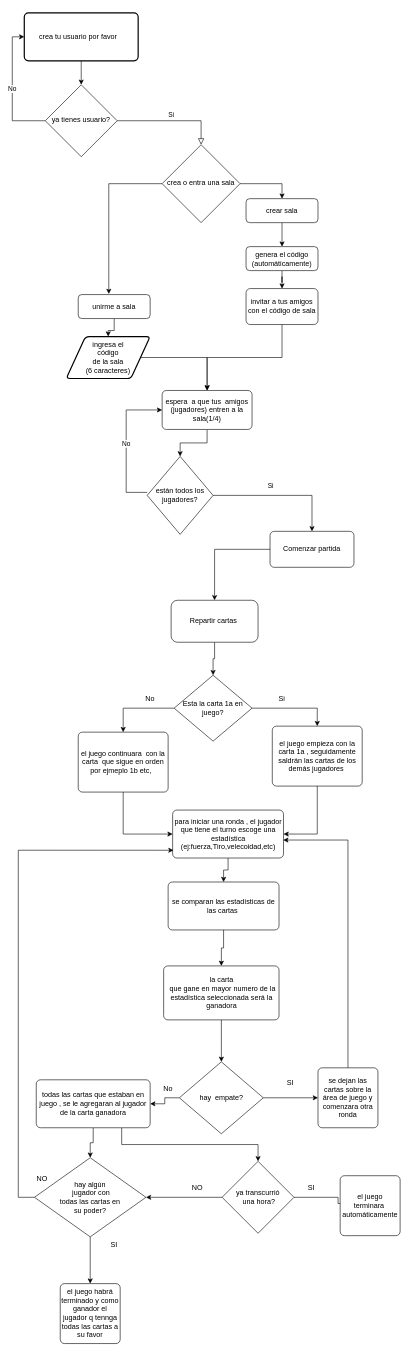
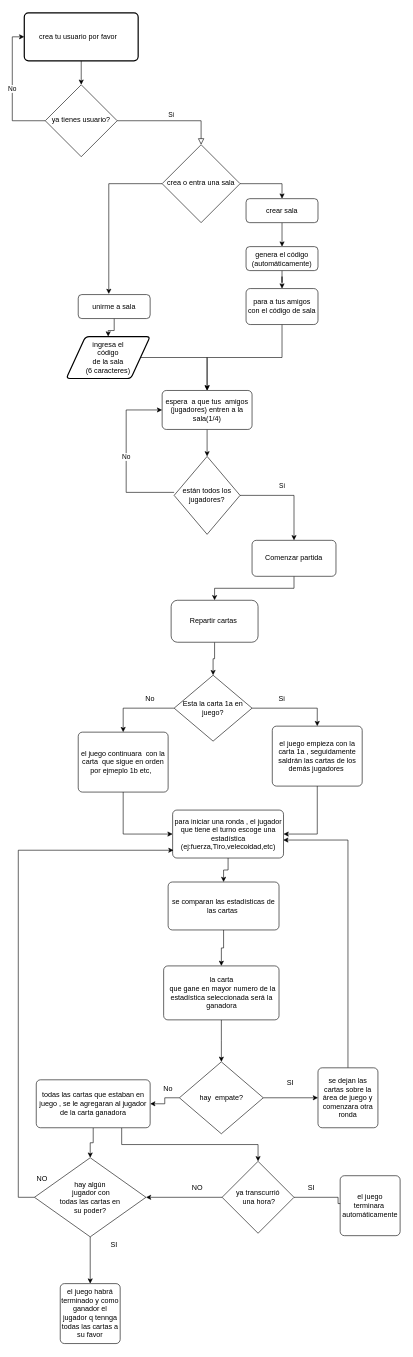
  <mxCell id="0" />
  <mxCell id="1" parent="0" />
  <mxCell id="2" value="Si&lt;br&gt;" style="edgeStyle=orthogonalEdgeStyle;rounded=0;html=1;jettySize=auto;orthogonalLoop=1;fontSize=11;endArrow=block;endFill=0;endSize=8;strokeWidth=1;shadow=0;labelBackgroundColor=none;entryX=0.5;entryY=0;entryDx=0;entryDy=0;" parent="1" source="4" target="9" edge="1"><mxGeometry y="10" relative="1" as="geometry"><mxPoint as="offset" /><mxPoint x="340" y="155" as="targetPoint" /></mxGeometry></mxCell>
  <mxCell id="3" value="No&lt;br&gt;" style="edgeStyle=orthogonalEdgeStyle;rounded=0;orthogonalLoop=1;jettySize=auto;html=1;entryX=0;entryY=0.5;entryDx=0;entryDy=0;" parent="1" source="4" target="6" edge="1"><mxGeometry relative="1" as="geometry"><mxPoint x="-20" y="60" as="targetPoint" /><Array as="points"><mxPoint x="20" y="200" /><mxPoint x="20" y="60" /></Array></mxGeometry></mxCell>
  <mxCell id="4" value="ya tienes usuario?" style="rhombus;whiteSpace=wrap;html=1;shadow=0;fontFamily=Helvetica;fontSize=12;align=center;strokeWidth=1;spacing=6;spacingTop=-4;" parent="1" vertex="1"><mxGeometry x="75" y="140" width="120" height="120" as="geometry" /></mxCell>
  <mxCell id="5" style="edgeStyle=orthogonalEdgeStyle;rounded=0;orthogonalLoop=1;jettySize=auto;html=1;" parent="1" source="6" target="4" edge="1"><mxGeometry relative="1" as="geometry" /></mxCell>
  <mxCell id="6" value="crea tu usuario por favor&amp;nbsp; &amp;nbsp;" style="rounded=1;whiteSpace=wrap;html=1;absoluteArcSize=1;arcSize=14;strokeWidth=2;" parent="1" vertex="1"><mxGeometry x="40" y="20" width="190" height="80" as="geometry" /></mxCell>
  <mxCell id="7" style="edgeStyle=orthogonalEdgeStyle;rounded=0;orthogonalLoop=1;jettySize=auto;html=1;entryX=0.5;entryY=0;entryDx=0;entryDy=0;" parent="1" source="9" target="11" edge="1"><mxGeometry relative="1" as="geometry"><mxPoint x="460" y="305" as="targetPoint" /></mxGeometry></mxCell>
  <mxCell id="8" style="edgeStyle=orthogonalEdgeStyle;rounded=0;orthogonalLoop=1;jettySize=auto;html=1;entryX=0.425;entryY=-0.025;entryDx=0;entryDy=0;entryPerimeter=0;" parent="1" source="9" target="13" edge="1"><mxGeometry relative="1" as="geometry"><mxPoint x="190" y="305" as="targetPoint" /></mxGeometry></mxCell>
  <mxCell id="9" value="crea o entra una sala" style="rhombus;whiteSpace=wrap;html=1;shadow=0;fontFamily=Helvetica;fontSize=12;align=center;strokeWidth=1;spacing=6;spacingTop=-4;" parent="1" vertex="1"><mxGeometry x="270" y="240" width="130" height="130" as="geometry" /></mxCell>
  <mxCell id="10" style="edgeStyle=orthogonalEdgeStyle;rounded=0;orthogonalLoop=1;jettySize=auto;html=1;" parent="1" source="11" target="17" edge="1"><mxGeometry relative="1" as="geometry" /></mxCell>
  <mxCell id="11" value="crear sala" style="rounded=1;whiteSpace=wrap;html=1;fontSize=12;glass=0;strokeWidth=1;shadow=0;" parent="1" vertex="1"><mxGeometry x="410" y="330" width="120" height="40" as="geometry" /></mxCell>
  <mxCell id="12" style="edgeStyle=orthogonalEdgeStyle;rounded=0;orthogonalLoop=1;jettySize=auto;html=1;" parent="1" source="13" target="15" edge="1"><mxGeometry relative="1" as="geometry" /></mxCell>
  <mxCell id="13" value="unirme a sala" style="rounded=1;whiteSpace=wrap;html=1;fontSize=12;glass=0;strokeWidth=1;shadow=0;" parent="1" vertex="1"><mxGeometry x="130" y="490" width="120" height="40" as="geometry" /></mxCell>
  <mxCell id="14" style="edgeStyle=orthogonalEdgeStyle;rounded=0;orthogonalLoop=1;jettySize=auto;html=1;" parent="1" source="15" target="25" edge="1"><mxGeometry relative="1" as="geometry" /></mxCell>
  <mxCell id="15" value="ingresa el &lt;br&gt;código&lt;br&gt;de la sala&lt;br&gt;(6 caracteres)" style="shape=parallelogram;html=1;strokeWidth=2;perimeter=parallelogramPerimeter;whiteSpace=wrap;rounded=1;arcSize=12;size=0.23;" parent="1" vertex="1"><mxGeometry x="110" y="560" width="140" height="70" as="geometry" /></mxCell>
  <mxCell id="16" style="edgeStyle=orthogonalEdgeStyle;rounded=0;orthogonalLoop=1;jettySize=auto;html=1;" parent="1" source="17" target="23" edge="1"><mxGeometry relative="1" as="geometry" /></mxCell>
  <mxCell id="17" value="genera el código (automáticamente)" style="rounded=1;whiteSpace=wrap;html=1;fontSize=12;glass=0;strokeWidth=1;shadow=0;" parent="1" vertex="1"><mxGeometry x="410" y="410" width="120" height="40" as="geometry" /></mxCell>
  <mxCell id="18" style="edgeStyle=orthogonalEdgeStyle;rounded=0;orthogonalLoop=1;jettySize=auto;html=1;entryX=0.5;entryY=0;entryDx=0;entryDy=0;" parent="1" source="19" target="21" edge="1"><mxGeometry relative="1" as="geometry" /></mxCell>
- <mxCell id="19" value="Comenzar partida" style="rounded=1;whiteSpace=wrap;html=1;absoluteArcSize=1;arcSize=14;strokeWidth=1;" parent="1" vertex="1"><mxGeometry x="450" y="885" width="140" height="60" as="geometry" /></mxCell>
+ <mxCell id="19" value="Comenzar partida" style="rounded=1;whiteSpace=wrap;html=1;absoluteArcSize=1;arcSize=14;strokeWidth=1;" parent="1" vertex="1"><mxGeometry x="420" y="900" width="140" height="60" as="geometry" /></mxCell>
  <mxCell id="20" style="edgeStyle=orthogonalEdgeStyle;rounded=0;orthogonalLoop=1;jettySize=auto;html=1;" edge="1" parent="1" source="21" target="43"><mxGeometry relative="1" as="geometry" /></mxCell>
  <mxCell id="21" value="Repartir cartas&amp;nbsp;" style="rounded=1;whiteSpace=wrap;html=1;fontSize=12;glass=0;strokeWidth=1;shadow=0;" parent="1" vertex="1"><mxGeometry x="285" y="1000" width="145" height="70" as="geometry" /></mxCell>
  <mxCell id="22" style="edgeStyle=orthogonalEdgeStyle;rounded=0;orthogonalLoop=1;jettySize=auto;html=1;" parent="1" source="23" target="25" edge="1"><mxGeometry relative="1" as="geometry" /></mxCell>
- <mxCell id="23" value="invitar a tus amigos&lt;br&gt;con el código de sala" style="rounded=1;whiteSpace=wrap;html=1;absoluteArcSize=1;arcSize=14;strokeWidth=1;" parent="1" vertex="1"><mxGeometry x="410" y="480" width="120" height="60" as="geometry" /></mxCell>
+ <mxCell id="23" value="para a tus amigos&lt;br&gt;con el código de sala" style="rounded=1;whiteSpace=wrap;html=1;absoluteArcSize=1;arcSize=14;strokeWidth=1;" parent="1" vertex="1"><mxGeometry x="410" y="480" width="120" height="60" as="geometry" /></mxCell>
  <mxCell id="24" style="edgeStyle=orthogonalEdgeStyle;rounded=0;orthogonalLoop=1;jettySize=auto;html=1;" parent="1" source="25" target="28" edge="1"><mxGeometry relative="1" as="geometry" /></mxCell>
  <mxCell id="25" value="espera&amp;nbsp; a que tus&amp;nbsp; amigos (jugadores) entren a la sala(1/4)" style="rounded=1;whiteSpace=wrap;html=1;absoluteArcSize=1;arcSize=14;strokeWidth=1;" parent="1" vertex="1"><mxGeometry x="270" y="650" width="150" height="65" as="geometry" /></mxCell>
  <mxCell id="26" value="Si&lt;br&gt;" style="edgeStyle=orthogonalEdgeStyle;rounded=0;orthogonalLoop=1;jettySize=auto;html=1;entryX=0.5;entryY=0;entryDx=0;entryDy=0;" parent="1" source="28" target="19" edge="1"><mxGeometry x="-0.151" y="15" relative="1" as="geometry"><mxPoint as="offset" /></mxGeometry></mxCell>
  <mxCell id="27" value="No&lt;br&gt;" style="edgeStyle=orthogonalEdgeStyle;rounded=0;orthogonalLoop=1;jettySize=auto;html=1;entryX=0;entryY=0.5;entryDx=0;entryDy=0;" parent="1" source="28" target="25" edge="1"><mxGeometry relative="1" as="geometry"><Array as="points"><mxPoint x="210" y="820" /><mxPoint x="210" y="683" /></Array></mxGeometry></mxCell>
- <mxCell id="28" value="están todos los jugadores?" style="strokeWidth=1;html=1;shape=mxgraph.flowchart.decision;whiteSpace=wrap;" parent="1" vertex="1"><mxGeometry x="245" y="760" width="110" height="130" as="geometry" /></mxCell>
+ <mxCell id="28" value="están todos los jugadores?" style="strokeWidth=1;html=1;shape=mxgraph.flowchart.decision;whiteSpace=wrap;" parent="1" vertex="1"><mxGeometry x="290" y="760" width="110" height="130" as="geometry" /></mxCell>
  <mxCell id="29" style="edgeStyle=orthogonalEdgeStyle;rounded=0;orthogonalLoop=1;jettySize=auto;html=1;entryX=1;entryY=0.5;entryDx=0;entryDy=0;" edge="1" parent="1" source="30" target="51"><mxGeometry relative="1" as="geometry" /></mxCell>
  <mxCell id="30" value="el juego empieza con la carta 1a , seguidamente saldrán las cartas de los demás jugadores&amp;nbsp;" style="rounded=1;whiteSpace=wrap;html=1;absoluteArcSize=1;arcSize=14;strokeWidth=1;" parent="1" vertex="1"><mxGeometry x="453.75" y="1210" width="150" height="100" as="geometry" /></mxCell>
  <mxCell id="31" style="edgeStyle=orthogonalEdgeStyle;rounded=0;orthogonalLoop=1;jettySize=auto;html=1;fontSize=1;" parent="1" source="32" target="37" edge="1"><mxGeometry relative="1" as="geometry" /></mxCell>
  <mxCell id="32" value="se comparan las estadísticas de las cartas&amp;nbsp;" style="rounded=1;whiteSpace=wrap;html=1;absoluteArcSize=1;arcSize=14;strokeWidth=1;" parent="1" vertex="1"><mxGeometry x="280" y="1470" width="185" height="80" as="geometry" /></mxCell>
  <mxCell id="33" style="edgeStyle=orthogonalEdgeStyle;rounded=0;orthogonalLoop=1;jettySize=auto;html=1;" edge="1" parent="1" source="35" target="40"><mxGeometry relative="1" as="geometry" /></mxCell>
  <mxCell id="34" style="edgeStyle=orthogonalEdgeStyle;rounded=0;orthogonalLoop=1;jettySize=auto;html=1;" edge="1" parent="1" source="35" target="56"><mxGeometry relative="1" as="geometry" /></mxCell>
  <mxCell id="35" value="hay&amp;nbsp; empate?" style="strokeWidth=1;html=1;shape=mxgraph.flowchart.decision;whiteSpace=wrap;" parent="1" vertex="1"><mxGeometry x="298.75" y="1770" width="140" height="120" as="geometry" /></mxCell>
  <mxCell id="36" style="edgeStyle=orthogonalEdgeStyle;rounded=0;orthogonalLoop=1;jettySize=auto;html=1;fontSize=1;" parent="1" source="37" target="35" edge="1"><mxGeometry relative="1" as="geometry" /></mxCell>
  <mxCell id="37" value="la carta&lt;br&gt;&amp;nbsp;que gane en mayor numero de la&lt;br&gt;estadística seleccionada será la ganadora" style="rounded=1;whiteSpace=wrap;html=1;absoluteArcSize=1;arcSize=14;strokeWidth=1;" parent="1" vertex="1"><mxGeometry x="272.5" y="1610" width="192.5" height="90" as="geometry" /></mxCell>
  <mxCell id="38" style="edgeStyle=orthogonalEdgeStyle;rounded=0;orthogonalLoop=1;jettySize=auto;html=1;" edge="1" parent="1" source="40" target="62"><mxGeometry relative="1" as="geometry" /></mxCell>
  <mxCell id="39" style="edgeStyle=orthogonalEdgeStyle;rounded=0;orthogonalLoop=1;jettySize=auto;html=1;exitX=0.75;exitY=1;exitDx=0;exitDy=0;entryX=0.5;entryY=0;entryDx=0;entryDy=0;" edge="1" parent="1" source="40" target="54"><mxGeometry relative="1" as="geometry" /></mxCell>
  <mxCell id="40" value="todas las cartas que estaban en juego , se le agregaran al jugador de la carta ganadora" style="rounded=1;whiteSpace=wrap;html=1;absoluteArcSize=1;arcSize=14;strokeWidth=1;" parent="1" vertex="1"><mxGeometry x="60" y="1800" width="190" height="80" as="geometry" /></mxCell>
  <mxCell id="41" style="edgeStyle=orthogonalEdgeStyle;rounded=0;orthogonalLoop=1;jettySize=auto;html=1;entryX=0.5;entryY=0;entryDx=0;entryDy=0;" edge="1" parent="1" source="43" target="30"><mxGeometry relative="1" as="geometry" /></mxCell>
  <mxCell id="42" style="edgeStyle=orthogonalEdgeStyle;rounded=0;orthogonalLoop=1;jettySize=auto;html=1;entryX=0.5;entryY=0;entryDx=0;entryDy=0;" edge="1" parent="1" source="43" target="46"><mxGeometry relative="1" as="geometry" /></mxCell>
  <mxCell id="43" value="Esta la carta 1a en juego?" style="rhombus;whiteSpace=wrap;html=1;" vertex="1" parent="1"><mxGeometry x="290" y="1125" width="130" height="110" as="geometry" /></mxCell>
  <mxCell id="44" value="Si&lt;br&gt;" style="text;html=1;strokeColor=none;fillColor=none;align=center;verticalAlign=middle;whiteSpace=wrap;rounded=0;" vertex="1" parent="1"><mxGeometry x="440" y="1150" width="60" height="30" as="geometry" /></mxCell>
  <mxCell id="45" style="edgeStyle=orthogonalEdgeStyle;rounded=0;orthogonalLoop=1;jettySize=auto;html=1;entryX=0;entryY=0.5;entryDx=0;entryDy=0;" edge="1" parent="1" source="46" target="51"><mxGeometry relative="1" as="geometry"><Array as="points"><mxPoint x="205" y="1390" /></Array></mxGeometry></mxCell>
  <mxCell id="46" value="el juego continuara&amp;nbsp; con la carta&amp;nbsp; que sigue en orden&lt;br&gt;por ejmeplo 1b etc,&amp;nbsp;&amp;nbsp;" style="rounded=1;whiteSpace=wrap;html=1;absoluteArcSize=1;arcSize=14;strokeWidth=1;" vertex="1" parent="1"><mxGeometry x="130" y="1220" width="150" height="100" as="geometry" /></mxCell>
  <mxCell id="47" value="No&lt;br&gt;" style="text;html=1;strokeColor=none;fillColor=none;align=center;verticalAlign=middle;whiteSpace=wrap;rounded=0;" vertex="1" parent="1"><mxGeometry x="220" y="1150" width="60" height="30" as="geometry" /></mxCell>
  <mxCell id="48" value="No&lt;br&gt;" style="text;html=1;strokeColor=none;fillColor=none;align=center;verticalAlign=middle;whiteSpace=wrap;rounded=0;" vertex="1" parent="1"><mxGeometry x="250" y="1800" width="60" height="30" as="geometry" /></mxCell>
  <mxCell id="49" value="SI" style="text;html=1;strokeColor=none;fillColor=none;align=center;verticalAlign=middle;whiteSpace=wrap;rounded=0;" vertex="1" parent="1"><mxGeometry x="453.75" y="1790" width="60" height="30" as="geometry" /></mxCell>
  <mxCell id="50" style="edgeStyle=orthogonalEdgeStyle;rounded=0;orthogonalLoop=1;jettySize=auto;html=1;" edge="1" parent="1" source="51" target="32"><mxGeometry relative="1" as="geometry" /></mxCell>
  <mxCell id="51" value="para iniciar una ronda , el jugador que tiene el turno escoge una estadística (ej:fuerza,Tiro,velecoidad,etc)" style="rounded=1;whiteSpace=wrap;html=1;absoluteArcSize=1;arcSize=14;strokeWidth=1;" vertex="1" parent="1"><mxGeometry x="287.5" y="1350" width="185" height="80" as="geometry" /></mxCell>
  <mxCell id="52" style="edgeStyle=orthogonalEdgeStyle;rounded=0;orthogonalLoop=1;jettySize=auto;html=1;" edge="1" parent="1" source="54"><mxGeometry relative="1" as="geometry"><mxPoint x="637" y="2006" as="targetPoint" /></mxGeometry></mxCell>
  <mxCell id="53" style="edgeStyle=orthogonalEdgeStyle;rounded=0;orthogonalLoop=1;jettySize=auto;html=1;entryX=1;entryY=0.5;entryDx=0;entryDy=0;entryPerimeter=0;" edge="1" parent="1" source="54" target="62"><mxGeometry relative="1" as="geometry" /></mxCell>
  <mxCell id="54" value="ya transcurrió&lt;br&gt;&amp;nbsp;una hora?" style="rhombus;whiteSpace=wrap;html=1;" vertex="1" parent="1"><mxGeometry x="370" y="1936" width="120" height="120" as="geometry" /></mxCell>
  <mxCell id="55" style="edgeStyle=orthogonalEdgeStyle;rounded=0;orthogonalLoop=1;jettySize=auto;html=1;" edge="1" parent="1" source="56"><mxGeometry relative="1" as="geometry"><mxPoint x="472" y="1400" as="targetPoint" /><Array as="points"><mxPoint x="580" y="1400" /></Array></mxGeometry></mxCell>
  <mxCell id="56" value="se dejan las cartas sobre la área de juego y comenzara otra ronda" style="rounded=1;whiteSpace=wrap;html=1;absoluteArcSize=1;arcSize=14;strokeWidth=1;" vertex="1" parent="1"><mxGeometry x="530" y="1780" width="100" height="100" as="geometry" /></mxCell>
  <mxCell id="57" value="SI" style="text;html=1;strokeColor=none;fillColor=none;align=center;verticalAlign=middle;whiteSpace=wrap;rounded=0;" vertex="1" parent="1"><mxGeometry x="488.75" y="1966" width="60" height="30" as="geometry" /></mxCell>
  <mxCell id="58" value="el juego terminara&amp;nbsp;&lt;br&gt;automáticamente" style="rounded=1;whiteSpace=wrap;html=1;absoluteArcSize=1;arcSize=14;strokeWidth=1;" vertex="1" parent="1"><mxGeometry x="567" y="1960" width="100" height="100" as="geometry" /></mxCell>
  <mxCell id="59" value="NO" style="text;html=1;strokeColor=none;fillColor=none;align=center;verticalAlign=middle;whiteSpace=wrap;rounded=0;" vertex="1" parent="1"><mxGeometry x="40" y="1950" width="60" height="30" as="geometry" /></mxCell>
  <mxCell id="60" style="edgeStyle=orthogonalEdgeStyle;rounded=0;orthogonalLoop=1;jettySize=auto;html=1;entryX=0.008;entryY=0.838;entryDx=0;entryDy=0;entryPerimeter=0;" edge="1" parent="1" source="62" target="51"><mxGeometry relative="1" as="geometry"><mxPoint x="40" y="1419" as="targetPoint" /><Array as="points"><mxPoint x="30" y="1996" /><mxPoint x="30" y="1417" /></Array></mxGeometry></mxCell>
  <mxCell id="61" style="edgeStyle=orthogonalEdgeStyle;rounded=0;orthogonalLoop=1;jettySize=auto;html=1;entryX=0.5;entryY=0;entryDx=0;entryDy=0;" edge="1" parent="1" source="62" target="64"><mxGeometry relative="1" as="geometry" /></mxCell>
  <mxCell id="62" value="hay algún&lt;br&gt;&amp;nbsp;jugador con &lt;br&gt;todas las cartas en &lt;br&gt;su poder?" style="strokeWidth=1;html=1;shape=mxgraph.flowchart.decision;whiteSpace=wrap;" vertex="1" parent="1"><mxGeometry x="57" y="1930" width="186" height="132" as="geometry" /></mxCell>
  <mxCell id="63" value="SI" style="text;html=1;strokeColor=none;fillColor=none;align=center;verticalAlign=middle;whiteSpace=wrap;rounded=0;" vertex="1" parent="1"><mxGeometry x="160" y="2060" width="60" height="30" as="geometry" /></mxCell>
  <mxCell id="64" value="el juego habrá terminado y como ganador el jugador q tennga todas las cartas a su favor" style="rounded=1;whiteSpace=wrap;html=1;absoluteArcSize=1;arcSize=14;strokeWidth=1;" vertex="1" parent="1"><mxGeometry x="100" y="2140" width="100" height="100" as="geometry" /></mxCell>
  <mxCell id="65" value="NO" style="text;html=1;strokeColor=none;fillColor=none;align=center;verticalAlign=middle;whiteSpace=wrap;rounded=0;" vertex="1" parent="1"><mxGeometry x="298.75" y="1966" width="60" height="30" as="geometry" /></mxCell>
